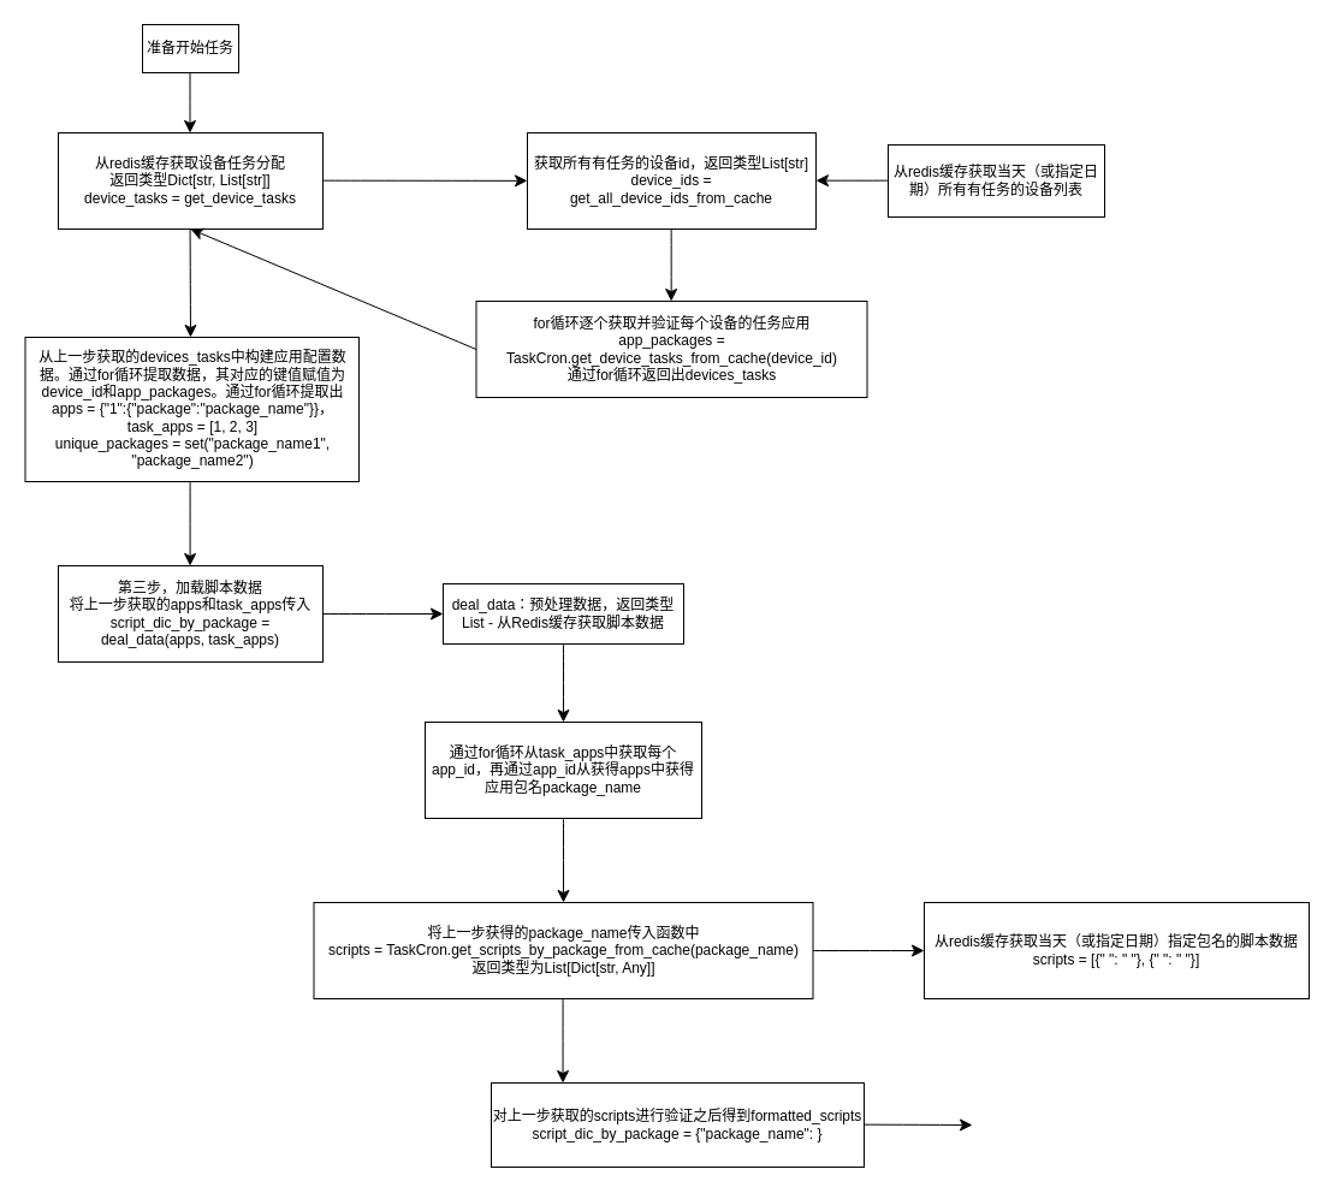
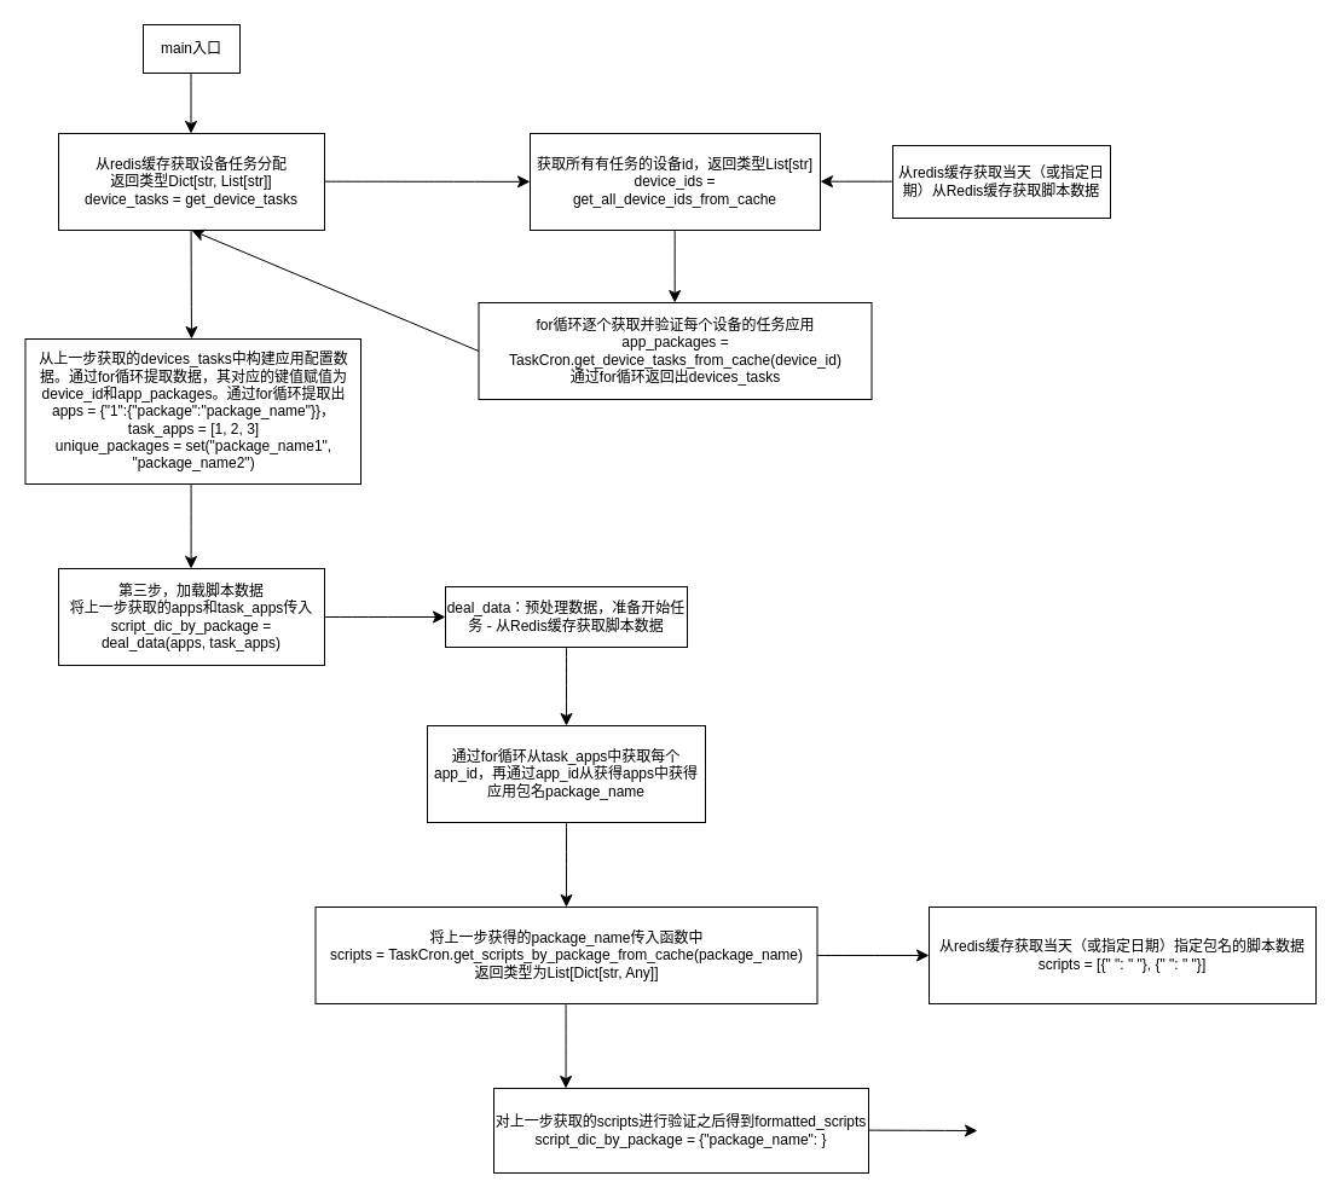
  <mxCell id="0" />
  <mxCell id="1" parent="0" />
- <mxCell id="2" value="准备开始任务" style="rounded=0;whiteSpace=wrap;html=1;" vertex="1" parent="1"><mxGeometry x="118" y="20" width="80" height="40" as="geometry" /></mxCell>
+ <mxCell id="2" value="main入口" style="rounded=0;whiteSpace=wrap;html=1;" vertex="1" parent="1"><mxGeometry x="118" y="20" width="80" height="40" as="geometry" /></mxCell>
  <mxCell id="3" value="" style="endArrow=classic;html=1;rounded=0;fontSize=12;startSize=8;endSize=8;curved=1;" edge="1" parent="1"><mxGeometry width="50" height="50" relative="1" as="geometry"><mxPoint x="157.5" y="60" as="sourcePoint" /><mxPoint x="157.5" y="110" as="targetPoint" /></mxGeometry></mxCell>
  <mxCell id="4" value="&lt;div&gt;&lt;div&gt;从redis缓存获取设备任务分配&lt;/div&gt;&lt;div&gt;返回类型Dict[str, List[str]]&lt;/div&gt;&lt;/div&gt;device_tasks = get_device_tasks" style="rounded=0;whiteSpace=wrap;html=1;" vertex="1" parent="1"><mxGeometry x="48" y="110" width="220" height="80" as="geometry" /></mxCell>
  <mxCell id="5" value="" style="endArrow=classic;html=1;rounded=0;fontSize=12;startSize=8;endSize=8;curved=1;" edge="1" parent="1" target="6"><mxGeometry width="50" height="50" relative="1" as="geometry"><mxPoint x="268" y="149.67" as="sourcePoint" /><mxPoint x="338" y="149.67" as="targetPoint" /></mxGeometry></mxCell>
  <mxCell id="6" value="&lt;div&gt;获取所有有任务的设备id，返回类型List[str]&lt;/div&gt;device_ids = get_all_device_ids_from_cache" style="rounded=0;whiteSpace=wrap;html=1;" vertex="1" parent="1"><mxGeometry x="438" y="110" width="240" height="80" as="geometry" /></mxCell>
  <mxCell id="7" value="" style="edgeStyle=none;curved=1;rounded=0;orthogonalLoop=1;jettySize=auto;html=1;fontSize=12;startSize=8;endSize=8;" edge="1" parent="1"><mxGeometry relative="1" as="geometry"><mxPoint x="738" y="149.67" as="sourcePoint" /><mxPoint x="678" y="149.67" as="targetPoint" /></mxGeometry></mxCell>
- <mxCell id="8" value="从redis缓存获取当天（或指定日期）所有有任务的设备列表" style="rounded=0;whiteSpace=wrap;html=1;" vertex="1" parent="1"><mxGeometry x="738" y="120" width="180" height="60" as="geometry" /></mxCell>
+ <mxCell id="8" value="从redis缓存获取当天（或指定日期）从Redis缓存获取脚本数据" style="rounded=0;whiteSpace=wrap;html=1;" vertex="1" parent="1"><mxGeometry x="738" y="120" width="180" height="60" as="geometry" /></mxCell>
  <mxCell id="9" value="" style="endArrow=classic;html=1;rounded=0;fontSize=12;startSize=8;endSize=8;curved=1;" edge="1" parent="1"><mxGeometry width="50" height="50" relative="1" as="geometry"><mxPoint x="557.67" y="190" as="sourcePoint" /><mxPoint x="557.67" y="250" as="targetPoint" /></mxGeometry></mxCell>
  <mxCell id="10" value="for循环逐个获取并验证每个设备的任务应用&lt;div&gt;app_packages = TaskCron.get_device_tasks_from_cache(device_id)&lt;/div&gt;&lt;div&gt;通过for循环返回出devices_tasks&lt;/div&gt;" style="rounded=0;whiteSpace=wrap;html=1;" vertex="1" parent="1"><mxGeometry x="395.5" y="250" width="325" height="80" as="geometry" /></mxCell>
  <mxCell id="11" value="" style="endArrow=classic;html=1;rounded=0;fontSize=12;startSize=8;endSize=8;curved=1;entryX=0.5;entryY=1;entryDx=0;entryDy=0;exitX=0;exitY=0.5;exitDx=0;exitDy=0;" edge="1" parent="1" source="10" target="4"><mxGeometry width="50" height="50" relative="1" as="geometry"><mxPoint x="308" y="370" as="sourcePoint" /><mxPoint x="358" y="320" as="targetPoint" /></mxGeometry></mxCell>
  <mxCell id="12" value="" style="endArrow=classic;html=1;rounded=0;fontSize=12;startSize=8;endSize=8;curved=1;" edge="1" parent="1"><mxGeometry width="50" height="50" relative="1" as="geometry"><mxPoint x="157.58" y="190" as="sourcePoint" /><mxPoint x="158" y="280" as="targetPoint" /></mxGeometry></mxCell>
  <mxCell id="13" value="从上一步获取的devices_tasks中构建应用配置数据。通过for循环提取数据，其对应的键值赋值为device_id和app_packages。通过for循环提取出apps = {&quot;1&quot;:{&quot;package&quot;:&quot;package_name&quot;}}，task_apps = [1, 2, 3]&lt;div&gt;unique_packages = set(&quot;package_name1&quot;, &quot;package_name2&quot;)&lt;/div&gt;" style="rounded=0;whiteSpace=wrap;html=1;" vertex="1" parent="1"><mxGeometry x="20.5" y="280" width="277.5" height="120" as="geometry" /></mxCell>
  <mxCell id="14" value="" style="endArrow=classic;html=1;rounded=0;fontSize=12;startSize=8;endSize=8;curved=1;" edge="1" parent="1"><mxGeometry width="50" height="50" relative="1" as="geometry"><mxPoint x="157.58" y="400" as="sourcePoint" /><mxPoint x="157.58" y="470" as="targetPoint" /></mxGeometry></mxCell>
  <mxCell id="15" value="第三步，加载脚本数据&lt;div&gt;将上一步获取的apps和task_apps传入&lt;br&gt;&lt;div&gt;&lt;div&gt;script_dic_by_package = deal_data(apps, task_apps)&lt;/div&gt;&lt;/div&gt;&lt;/div&gt;" style="rounded=0;whiteSpace=wrap;html=1;" vertex="1" parent="1"><mxGeometry x="48" y="470" width="220" height="80" as="geometry" /></mxCell>
  <mxCell id="16" value="" style="endArrow=classic;html=1;rounded=0;fontSize=12;startSize=8;endSize=8;curved=1;" edge="1" parent="1"><mxGeometry width="50" height="50" relative="1" as="geometry"><mxPoint x="268" y="510" as="sourcePoint" /><mxPoint x="368" y="510" as="targetPoint" /></mxGeometry></mxCell>
- <mxCell id="17" value="deal_data：预处理数据，返回类型List - 从Redis缓存获取脚本数据" style="rounded=0;whiteSpace=wrap;html=1;" vertex="1" parent="1"><mxGeometry x="368" y="485" width="200" height="50" as="geometry" /></mxCell>
+ <mxCell id="17" value="deal_data：预处理数据，准备开始任务 - 从Redis缓存获取脚本数据" style="rounded=0;whiteSpace=wrap;html=1;" vertex="1" parent="1"><mxGeometry x="368" y="485" width="200" height="50" as="geometry" /></mxCell>
  <mxCell id="18" value="" style="endArrow=classic;html=1;rounded=0;fontSize=12;startSize=8;endSize=8;curved=1;" edge="1" parent="1"><mxGeometry width="50" height="50" relative="1" as="geometry"><mxPoint x="468" y="535" as="sourcePoint" /><mxPoint x="468" y="600" as="targetPoint" /></mxGeometry></mxCell>
  <mxCell id="19" value="通过for循环从task_apps中获取每个app_id，再通过app_id从获得apps中获得应用包名package_name" style="rounded=0;whiteSpace=wrap;html=1;" vertex="1" parent="1"><mxGeometry x="353" y="600" width="230" height="80" as="geometry" /></mxCell>
  <mxCell id="20" value="" style="endArrow=classic;html=1;rounded=0;fontSize=12;startSize=8;endSize=8;curved=1;entryX=0.5;entryY=0;entryDx=0;entryDy=0;exitX=0.5;exitY=1;exitDx=0;exitDy=0;" edge="1" parent="1" source="19" target="21"><mxGeometry width="50" height="50" relative="1" as="geometry"><mxPoint x="458" y="710" as="sourcePoint" /><mxPoint x="533" y="710" as="targetPoint" /></mxGeometry></mxCell>
  <mxCell id="21" value="将上一步获得的package_name传入函数中&lt;div&gt;&lt;span style=&quot;background-color: transparent; color: light-dark(rgb(0, 0, 0), rgb(255, 255, 255));&quot;&gt;scripts = TaskCron.get_scripts_by_package_from_cache(package_name)&lt;/span&gt;&lt;/div&gt;&lt;div&gt;&lt;span style=&quot;background-color: transparent; color: light-dark(rgb(0, 0, 0), rgb(255, 255, 255));&quot;&gt;返回类型为List[Dict[str, Any]]&lt;/span&gt;&lt;/div&gt;" style="rounded=0;whiteSpace=wrap;html=1;" vertex="1" parent="1"><mxGeometry x="260.5" y="750" width="415" height="80" as="geometry" /></mxCell>
  <mxCell id="22" value="" style="endArrow=classic;html=1;rounded=0;fontSize=12;startSize=8;endSize=8;curved=1;" edge="1" parent="1"><mxGeometry width="50" height="50" relative="1" as="geometry"><mxPoint x="675.5" y="790" as="sourcePoint" /><mxPoint x="768" y="790" as="targetPoint" /></mxGeometry></mxCell>
  <mxCell id="23" value="从redis缓存获取当天（或指定日期）指定包名的脚本数据&lt;div&gt;scripts = [{&quot; &quot;: &quot; &quot;}, {&quot; &quot;: &quot; &quot;}]&lt;/div&gt;" style="rounded=0;whiteSpace=wrap;html=1;" vertex="1" parent="1"><mxGeometry x="768" y="750" width="320" height="80" as="geometry" /></mxCell>
  <mxCell id="24" value="" style="endArrow=classic;html=1;rounded=0;fontSize=12;startSize=8;endSize=8;curved=1;" edge="1" parent="1"><mxGeometry width="50" height="50" relative="1" as="geometry"><mxPoint x="467.57" y="830" as="sourcePoint" /><mxPoint x="467.57" y="900" as="targetPoint" /></mxGeometry></mxCell>
  <mxCell id="25" value="对上一步获取的scripts进行验证之后得到formatted_scripts&lt;div&gt;script_dic_by_package = {&quot;package_name&quot;: }&lt;/div&gt;" style="rounded=0;whiteSpace=wrap;html=1;" vertex="1" parent="1"><mxGeometry x="408" y="900" width="310" height="70" as="geometry" /></mxCell>
  <mxCell id="26" value="" style="endArrow=classic;html=1;rounded=0;fontSize=12;startSize=8;endSize=8;curved=1;" edge="1" parent="1"><mxGeometry width="50" height="50" relative="1" as="geometry"><mxPoint x="718" y="934.64" as="sourcePoint" /><mxPoint x="808" y="935" as="targetPoint" /></mxGeometry></mxCell>
